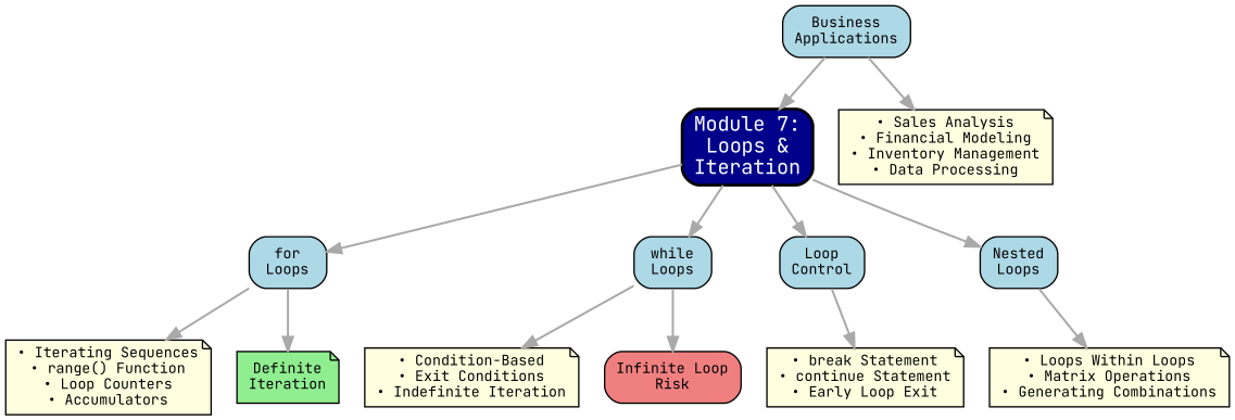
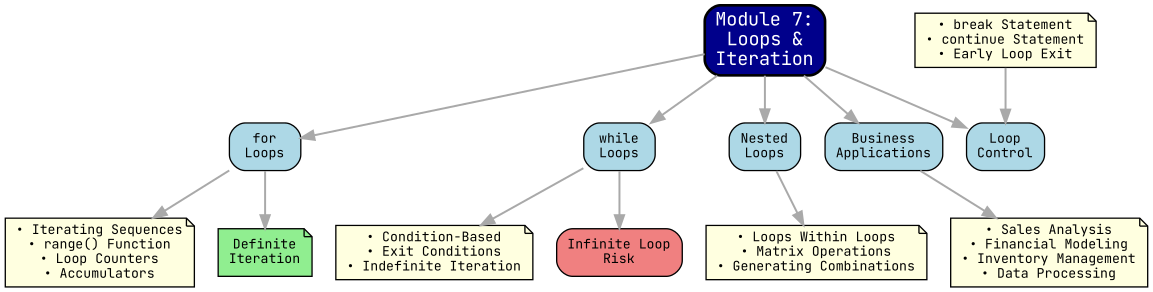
  digraph {
    fontname="JetBrains Mono"
    rankdir=TB
    node [fillcolor=lightblue fontname="JetBrains Mono" fontsize=10 shape=box style="rounded,filled"]
    edge [color=darkgray fontname="JetBrains Mono" penwidth=1.5]
    n1 [fillcolor=darkblue fontcolor=white fontsize=14 label="Module 7:\nLoops &\nIteration" penwidth=2]
    n2 [label="for\nLoops"]
    n3 [label="while\nLoops"]
    n4 [label="Loop\nControl"]
    n5 [label="Nested\nLoops"]
    n6 [label="Business\nApplications"]
    n7 [fillcolor=lightyellow label="• Iterating Sequences\n• range() Function\n• Loop Counters\n• Accumulators" shape=note]
    n8 [fillcolor=lightgreen label="Definite\nIteration" shape=note]
    n9 [fillcolor=lightyellow label="• Condition-Based\n• Exit Conditions\n• Indefinite Iteration" shape=note]
    n10 [fillcolor=lightcoral label="Infinite Loop\nRisk"]
    n11 [fillcolor=lightyellow label="• break Statement\n• continue Statement\n• Early Loop Exit" shape=note]
    n12 [fillcolor=lightyellow label="• Loops Within Loops\n• Matrix Operations\n• Generating Combinations" shape=note]
    n13 [fillcolor=lightyellow label="• Sales Analysis\n• Financial Modeling\n• Inventory Management\n• Data Processing" shape=note]
    n1 -> n2
    n1 -> n3
    n1 -> n4
    n1 -> n5
-   n6 -> n1
+   n1 -> n6
    n2 -> n7
    n2 -> n8
    n3 -> n9
    n3 -> n10
-   n4 -> n11
+   n11 -> n4
    n5 -> n12
    n6 -> n13
  }
